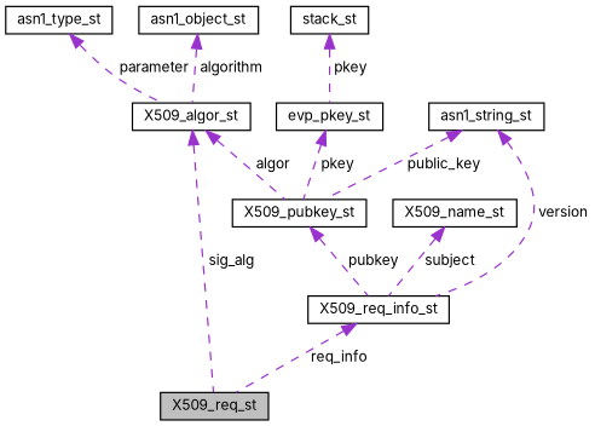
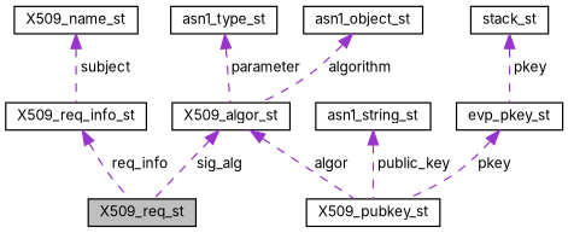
  digraph {
    fontname=Inter
    node [color=black fillcolor=white fontname=Inter fontsize=10 shape=record style=filled]
    edge [color=darkorchid3 dir=back fontname=Inter fontsize=10 labelfontname=Helvetica labelfontsize=10 style=dashed]
    n1 [fillcolor=grey75 fontcolor=black height=0.2 label=X509_req_st width=0.4]
    n2 [height=0.2 label=asn1_string_st width=0.4]
    n3 [height=0.2 label=X509_req_info_st width=0.4]
    n4 [height=0.2 label=X509_pubkey_st width=0.4]
    n5 [height=0.2 label=X509_algor_st width=0.4]
    n6 [height=0.2 label=asn1_object_st width=0.4]
    n7 [height=0.2 label=asn1_type_st width=0.4]
    n8 [height=0.2 label=stack_st width=0.4]
    n9 [height=0.2 label=evp_pkey_st width=0.4]
    n10 [height=0.2 label=X509_name_st width=0.4]
-   n2 -> n3 [label=" version"]
    n2 -> n4 [label=" public_key"]
    n3 -> n1 [label=" req_info"]
-   n4 -> n3 [label=" pubkey"]
    n5 -> n1 [label=" sig_alg"]
    n5 -> n4 [label=" algor"]
    n6 -> n5 [label=" algorithm"]
    n7 -> n5 [label=" parameter"]
    n8 -> n9 [label=" pkey"]
    n9 -> n4 [label=" pkey"]
    n10 -> n3 [label=" subject"]
  }
